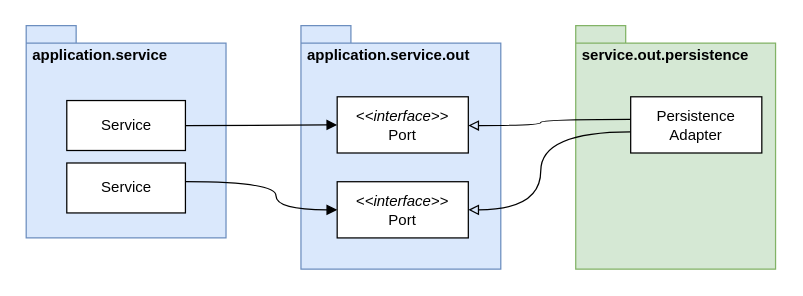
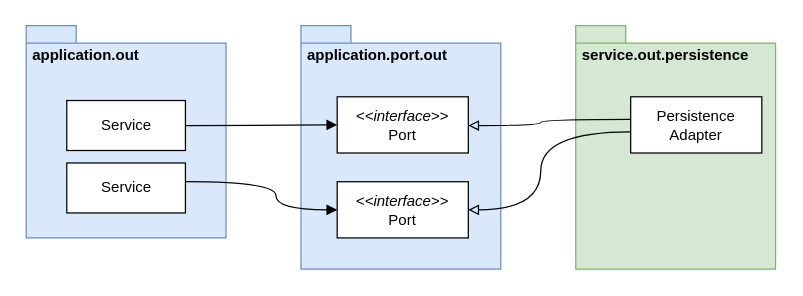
  <mxCell id="0" />
  <mxCell id="1" parent="0" />
- <mxCell id="2" value="&amp;nbsp;application.service.out" style="shape=folder;fontStyle=1;spacingTop=10;tabWidth=40;tabHeight=14;tabPosition=left;html=1;whiteSpace=wrap;verticalAlign=top;align=left;fillColor=#dae8fc;strokeColor=#6c8ebf;" vertex="1" parent="1"><mxGeometry x="240" y="20" width="160" height="195" as="geometry" /></mxCell>
+ <mxCell id="2" value="&amp;nbsp;application.port.out" style="shape=folder;fontStyle=1;spacingTop=10;tabWidth=40;tabHeight=14;tabPosition=left;html=1;whiteSpace=wrap;verticalAlign=top;align=left;fillColor=#dae8fc;strokeColor=#6c8ebf;" vertex="1" parent="1"><mxGeometry x="240" y="20" width="160" height="195" as="geometry" /></mxCell>
  <mxCell id="3" value="&lt;div&gt;&lt;i&gt;&amp;lt;&amp;lt;interface&amp;gt;&amp;gt;&lt;/i&gt;&lt;/div&gt;Port" style="rounded=0;whiteSpace=wrap;html=1;" vertex="1" parent="1"><mxGeometry x="269" y="77" width="105" height="45" as="geometry" /></mxCell>
- <mxCell id="4" value="&amp;nbsp;application.service" style="shape=folder;fontStyle=1;spacingTop=10;tabWidth=40;tabHeight=14;tabPosition=left;html=1;whiteSpace=wrap;verticalAlign=top;align=left;fillColor=#dae8fc;strokeColor=#6c8ebf;" vertex="1" parent="1"><mxGeometry x="20" y="20" width="160" height="170" as="geometry" /></mxCell>
+ <mxCell id="4" value="&amp;nbsp;application.out" style="shape=folder;fontStyle=1;spacingTop=10;tabWidth=40;tabHeight=14;tabPosition=left;html=1;whiteSpace=wrap;verticalAlign=top;align=left;fillColor=#dae8fc;strokeColor=#6c8ebf;" vertex="1" parent="1"><mxGeometry x="20" y="20" width="160" height="170" as="geometry" /></mxCell>
  <mxCell id="5" style="edgeStyle=orthogonalEdgeStyle;rounded=0;orthogonalLoop=1;jettySize=auto;html=1;endArrow=block;endFill=1;curved=1;" edge="1" parent="1" source="6" target="3"><mxGeometry relative="1" as="geometry" /></mxCell>
  <mxCell id="6" value="Service" style="rounded=0;whiteSpace=wrap;html=1;" vertex="1" parent="1"><mxGeometry x="52.5" y="80" width="95" height="40" as="geometry" /></mxCell>
  <mxCell id="7" style="edgeStyle=orthogonalEdgeStyle;rounded=0;orthogonalLoop=1;jettySize=auto;html=1;entryX=0;entryY=0.5;entryDx=0;entryDy=0;endArrow=block;endFill=1;curved=1;" edge="1" parent="1" source="8" target="9"><mxGeometry relative="1" as="geometry"><Array as="points"><mxPoint x="220" y="145" /><mxPoint x="220" y="168" /></Array></mxGeometry></mxCell>
  <mxCell id="8" value="Service" style="rounded=0;whiteSpace=wrap;html=1;" vertex="1" parent="1"><mxGeometry x="52.5" y="130" width="95" height="40" as="geometry" /></mxCell>
  <mxCell id="9" value="&lt;div&gt;&lt;i&gt;&amp;lt;&amp;lt;interface&amp;gt;&amp;gt;&lt;/i&gt;&lt;/div&gt;Port" style="rounded=0;whiteSpace=wrap;html=1;" vertex="1" parent="1"><mxGeometry x="269" y="145" width="105" height="45" as="geometry" /></mxCell>
  <mxCell id="10" value="&amp;nbsp;service.out.persistence" style="shape=folder;fontStyle=1;spacingTop=10;tabWidth=40;tabHeight=14;tabPosition=left;html=1;whiteSpace=wrap;verticalAlign=top;align=left;fillColor=#d5e8d4;strokeColor=#82b366;" vertex="1" parent="1"><mxGeometry x="460" y="20" width="160" height="195" as="geometry" /></mxCell>
  <mxCell id="11" style="edgeStyle=orthogonalEdgeStyle;rounded=0;orthogonalLoop=1;jettySize=auto;html=1;endArrow=block;endFill=0;curved=1;" edge="1" parent="1" source="13" target="3"><mxGeometry relative="1" as="geometry"><Array as="points"><mxPoint x="432" y="95" /><mxPoint x="432" y="100" /></Array></mxGeometry></mxCell>
  <mxCell id="12" style="edgeStyle=orthogonalEdgeStyle;rounded=0;orthogonalLoop=1;jettySize=auto;html=1;entryX=1;entryY=0.5;entryDx=0;entryDy=0;endArrow=block;endFill=0;curved=1;" edge="1" parent="1" source="13" target="9"><mxGeometry relative="1" as="geometry"><Array as="points"><mxPoint x="432" y="105" /><mxPoint x="432" y="168" /></Array></mxGeometry></mxCell>
  <mxCell id="13" value="Persistence&lt;div&gt;Adapter&lt;/div&gt;" style="rounded=0;whiteSpace=wrap;html=1;" vertex="1" parent="1"><mxGeometry x="504" y="77" width="105" height="45" as="geometry" /></mxCell>
